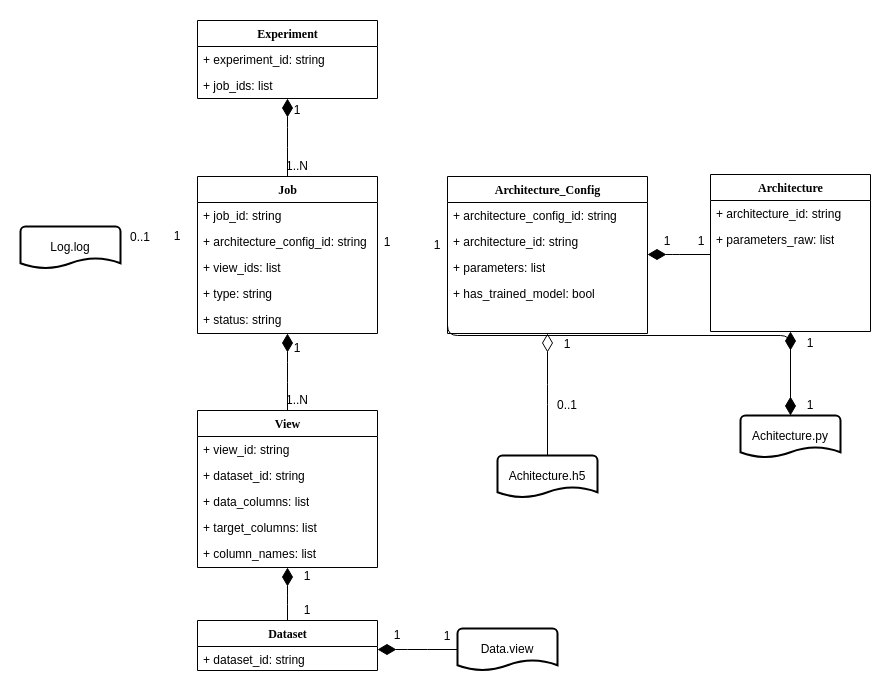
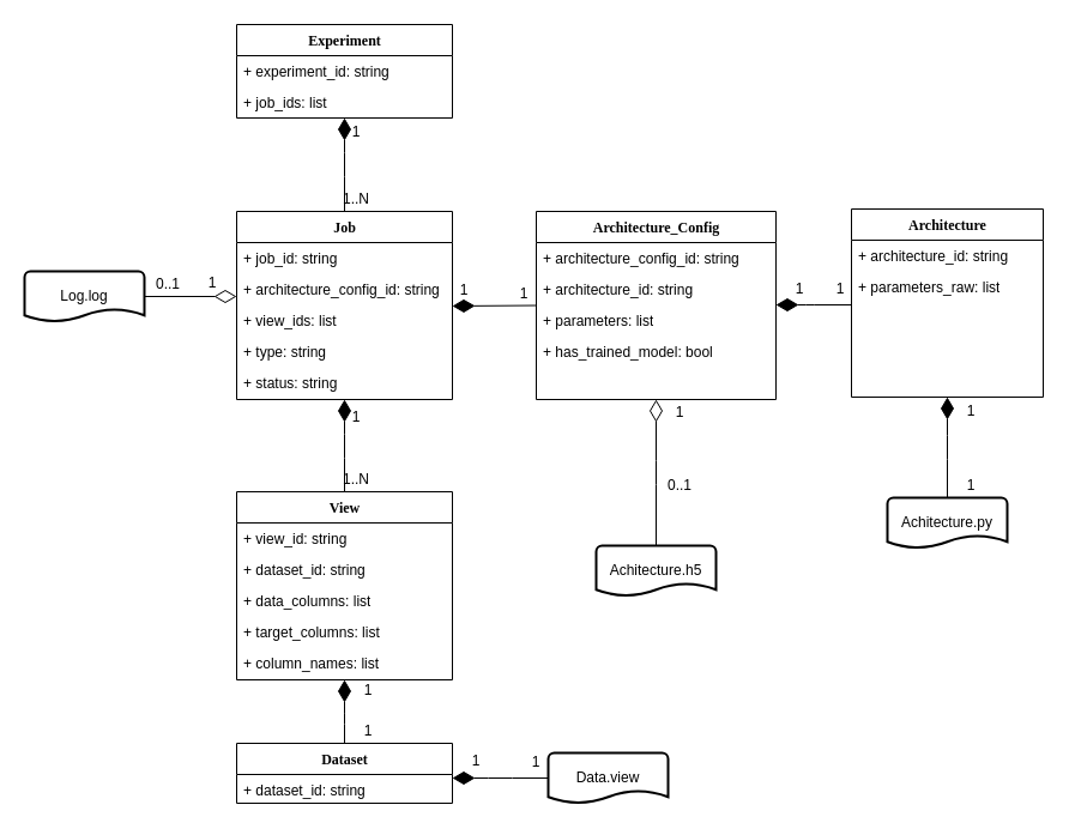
  <mxCell id="0" />
  <mxCell id="1" parent="0" />
  <mxCell id="2" value="Dataset" style="swimlane;html=1;fontStyle=1;align=center;verticalAlign=top;childLayout=stackLayout;horizontal=1;startSize=26;horizontalStack=0;resizeParent=1;resizeLast=0;collapsible=1;marginBottom=0;swimlaneFillColor=#ffffff;rounded=0;shadow=0;comic=0;labelBackgroundColor=none;strokeColor=#000000;strokeWidth=1;fillColor=#ffffff;fontFamily=Verdana;fontSize=12;fontColor=#000000;" parent="1" vertex="1"><mxGeometry x="197" y="620" width="180" height="50" as="geometry" /></mxCell>
  <mxCell id="3" value="+ dataset_id: string" style="text;html=1;strokeColor=none;fillColor=none;align=left;verticalAlign=top;spacingLeft=4;spacingRight=4;whiteSpace=wrap;overflow=hidden;rotatable=0;points=[[0,0.5],[1,0.5]];portConstraint=eastwest;" parent="2" vertex="1"><mxGeometry y="26" width="180" height="24" as="geometry" /></mxCell>
  <mxCell id="4" value="View" style="swimlane;html=1;fontStyle=1;align=center;verticalAlign=top;childLayout=stackLayout;horizontal=1;startSize=26;horizontalStack=0;resizeParent=1;resizeLast=0;collapsible=1;marginBottom=0;swimlaneFillColor=#ffffff;rounded=0;shadow=0;comic=0;labelBackgroundColor=none;strokeColor=#000000;strokeWidth=1;fillColor=#ffffff;fontFamily=Verdana;fontSize=12;fontColor=#000000;" parent="1" vertex="1"><mxGeometry x="197" y="410" width="180" height="157" as="geometry" /></mxCell>
  <mxCell id="5" value="+ view_id: string" style="text;html=1;strokeColor=none;fillColor=none;align=left;verticalAlign=top;spacingLeft=4;spacingRight=4;whiteSpace=wrap;overflow=hidden;rotatable=0;points=[[0,0.5],[1,0.5]];portConstraint=eastwest;" parent="4" vertex="1"><mxGeometry y="26" width="180" height="26" as="geometry" /></mxCell>
  <mxCell id="6" value="+ dataset_id: string" style="text;html=1;strokeColor=none;fillColor=none;align=left;verticalAlign=top;spacingLeft=4;spacingRight=4;whiteSpace=wrap;overflow=hidden;rotatable=0;points=[[0,0.5],[1,0.5]];portConstraint=eastwest;" parent="4" vertex="1"><mxGeometry y="52" width="180" height="26" as="geometry" /></mxCell>
  <mxCell id="7" value="+ data_columns: list" style="text;html=1;strokeColor=none;fillColor=none;align=left;verticalAlign=top;spacingLeft=4;spacingRight=4;whiteSpace=wrap;overflow=hidden;rotatable=0;points=[[0,0.5],[1,0.5]];portConstraint=eastwest;" parent="4" vertex="1"><mxGeometry y="78" width="180" height="26" as="geometry" /></mxCell>
  <mxCell id="8" value="+ target_columns: list" style="text;html=1;strokeColor=none;fillColor=none;align=left;verticalAlign=top;spacingLeft=4;spacingRight=4;whiteSpace=wrap;overflow=hidden;rotatable=0;points=[[0,0.5],[1,0.5]];portConstraint=eastwest;" parent="4" vertex="1"><mxGeometry y="104" width="180" height="26" as="geometry" /></mxCell>
  <mxCell id="9" value="+ column_names: list" style="text;html=1;strokeColor=none;fillColor=none;align=left;verticalAlign=top;spacingLeft=4;spacingRight=4;whiteSpace=wrap;overflow=hidden;rotatable=0;points=[[0,0.5],[1,0.5]];portConstraint=eastwest;" parent="4" vertex="1"><mxGeometry y="130" width="180" height="26" as="geometry" /></mxCell>
  <mxCell id="10" style="edgeStyle=elbowEdgeStyle;html=1;labelBackgroundColor=none;startFill=0;startSize=8;endArrow=diamondThin;endFill=1;endSize=16;fontFamily=Verdana;fontSize=12;elbow=vertical;" parent="1" source="2" target="4" edge="1"><mxGeometry relative="1" as="geometry"><mxPoint x="117" y="586.882" as="sourcePoint" /></mxGeometry></mxCell>
  <mxCell id="11" value="1" style="text;html=1;strokeColor=none;fillColor=none;align=center;verticalAlign=middle;whiteSpace=wrap;rounded=0;" parent="1" vertex="1"><mxGeometry x="287" y="600" width="40" height="20" as="geometry" /></mxCell>
  <mxCell id="12" value="1" style="text;html=1;strokeColor=none;fillColor=none;align=center;verticalAlign=middle;whiteSpace=wrap;rounded=0;" parent="1" vertex="1"><mxGeometry x="287" y="566" width="40" height="20" as="geometry" /></mxCell>
  <mxCell id="13" value="Job" style="swimlane;html=1;fontStyle=1;align=center;verticalAlign=top;childLayout=stackLayout;horizontal=1;startSize=26;horizontalStack=0;resizeParent=1;resizeLast=0;collapsible=1;marginBottom=0;swimlaneFillColor=#ffffff;rounded=0;shadow=0;comic=0;labelBackgroundColor=none;strokeColor=#000000;strokeWidth=1;fillColor=#ffffff;fontFamily=Verdana;fontSize=12;fontColor=#000000;" parent="1" vertex="1"><mxGeometry x="197" y="176" width="180" height="157" as="geometry" /></mxCell>
  <mxCell id="14" value="+ job_id: string" style="text;html=1;strokeColor=none;fillColor=none;align=left;verticalAlign=top;spacingLeft=4;spacingRight=4;whiteSpace=wrap;overflow=hidden;rotatable=0;points=[[0,0.5],[1,0.5]];portConstraint=eastwest;" parent="13" vertex="1"><mxGeometry y="26" width="180" height="26" as="geometry" /></mxCell>
  <mxCell id="15" value="+ architecture_config_id: string" style="text;html=1;strokeColor=none;fillColor=none;align=left;verticalAlign=top;spacingLeft=4;spacingRight=4;whiteSpace=wrap;overflow=hidden;rotatable=0;points=[[0,0.5],[1,0.5]];portConstraint=eastwest;" parent="13" vertex="1"><mxGeometry y="52" width="180" height="26" as="geometry" /></mxCell>
  <mxCell id="16" value="+ view_ids: list" style="text;html=1;strokeColor=none;fillColor=none;align=left;verticalAlign=top;spacingLeft=4;spacingRight=4;whiteSpace=wrap;overflow=hidden;rotatable=0;points=[[0,0.5],[1,0.5]];portConstraint=eastwest;" parent="13" vertex="1"><mxGeometry y="78" width="180" height="26" as="geometry" /></mxCell>
  <mxCell id="17" value="+ type: string" style="text;html=1;strokeColor=none;fillColor=none;align=left;verticalAlign=top;spacingLeft=4;spacingRight=4;whiteSpace=wrap;overflow=hidden;rotatable=0;points=[[0,0.5],[1,0.5]];portConstraint=eastwest;" parent="13" vertex="1"><mxGeometry y="104" width="180" height="26" as="geometry" /></mxCell>
  <mxCell id="18" value="+ status: string" style="text;html=1;strokeColor=none;fillColor=none;align=left;verticalAlign=top;spacingLeft=4;spacingRight=4;whiteSpace=wrap;overflow=hidden;rotatable=0;points=[[0,0.5],[1,0.5]];portConstraint=eastwest;" parent="13" vertex="1"><mxGeometry y="130" width="180" height="26" as="geometry" /></mxCell>
  <mxCell id="19" style="edgeStyle=elbowEdgeStyle;html=1;labelBackgroundColor=none;startFill=0;startSize=8;endArrow=diamondThin;endFill=1;endSize=16;fontFamily=Verdana;fontSize=12;elbow=vertical;exitX=0.5;exitY=0;exitDx=0;exitDy=0;entryX=0.5;entryY=1;entryDx=0;entryDy=0;" parent="1" source="4" target="13" edge="1"><mxGeometry relative="1" as="geometry"><mxPoint x="377" y="380" as="sourcePoint" /><mxPoint x="277" y="332" as="targetPoint" /></mxGeometry></mxCell>
  <mxCell id="20" value="Architecture_Config" style="swimlane;html=1;fontStyle=1;align=center;verticalAlign=top;childLayout=stackLayout;horizontal=1;startSize=26;horizontalStack=0;resizeParent=1;resizeLast=0;collapsible=1;marginBottom=0;swimlaneFillColor=#ffffff;rounded=0;shadow=0;comic=0;labelBackgroundColor=none;strokeColor=#000000;strokeWidth=1;fillColor=#ffffff;fontFamily=Verdana;fontSize=12;fontColor=#000000;" parent="1" vertex="1"><mxGeometry x="447" y="176" width="200" height="157" as="geometry" /></mxCell>
  <mxCell id="21" value="+ architecture_config_id: string" style="text;html=1;strokeColor=none;fillColor=none;align=left;verticalAlign=top;spacingLeft=4;spacingRight=4;whiteSpace=wrap;overflow=hidden;rotatable=0;points=[[0,0.5],[1,0.5]];portConstraint=eastwest;" parent="20" vertex="1"><mxGeometry y="26" width="200" height="26" as="geometry" /></mxCell>
  <mxCell id="22" value="+ architecture_id: string" style="text;html=1;strokeColor=none;fillColor=none;align=left;verticalAlign=top;spacingLeft=4;spacingRight=4;whiteSpace=wrap;overflow=hidden;rotatable=0;points=[[0,0.5],[1,0.5]];portConstraint=eastwest;" parent="20" vertex="1"><mxGeometry y="52" width="200" height="26" as="geometry" /></mxCell>
  <mxCell id="23" value="+ parameters: list" style="text;html=1;strokeColor=none;fillColor=none;align=left;verticalAlign=top;spacingLeft=4;spacingRight=4;whiteSpace=wrap;overflow=hidden;rotatable=0;points=[[0,0.5],[1,0.5]];portConstraint=eastwest;" parent="20" vertex="1"><mxGeometry y="78" width="200" height="26" as="geometry" /></mxCell>
  <mxCell id="24" value="+ has_trained_model: bool" style="text;html=1;strokeColor=none;fillColor=none;align=left;verticalAlign=top;spacingLeft=4;spacingRight=4;whiteSpace=wrap;overflow=hidden;rotatable=0;points=[[0,0.5],[1,0.5]];portConstraint=eastwest;" parent="20" vertex="1"><mxGeometry y="104" width="200" height="26" as="geometry" /></mxCell>
  <mxCell id="25" value="Experiment" style="swimlane;html=1;fontStyle=1;align=center;verticalAlign=top;childLayout=stackLayout;horizontal=1;startSize=26;horizontalStack=0;resizeParent=1;resizeLast=0;collapsible=1;marginBottom=0;swimlaneFillColor=#ffffff;rounded=0;shadow=0;comic=0;labelBackgroundColor=none;strokeColor=#000000;strokeWidth=1;fillColor=#ffffff;fontFamily=Verdana;fontSize=12;fontColor=#000000;" parent="1" vertex="1"><mxGeometry x="197" y="20" width="180" height="78" as="geometry" /></mxCell>
  <mxCell id="26" value="+ experiment_id: string" style="text;html=1;strokeColor=none;fillColor=none;align=left;verticalAlign=top;spacingLeft=4;spacingRight=4;whiteSpace=wrap;overflow=hidden;rotatable=0;points=[[0,0.5],[1,0.5]];portConstraint=eastwest;" parent="25" vertex="1"><mxGeometry y="26" width="180" height="26" as="geometry" /></mxCell>
  <mxCell id="27" value="+ job_ids: list" style="text;html=1;strokeColor=none;fillColor=none;align=left;verticalAlign=top;spacingLeft=4;spacingRight=4;whiteSpace=wrap;overflow=hidden;rotatable=0;points=[[0,0.5],[1,0.5]];portConstraint=eastwest;" parent="25" vertex="1"><mxGeometry y="52" width="180" height="26" as="geometry" /></mxCell>
- <mxCell id="28" style="edgeStyle=elbowEdgeStyle;html=1;labelBackgroundColor=none;startFill=0;startSize=8;endArrow=diamondThin;endFill=1;endSize=16;fontFamily=Verdana;fontSize=12;elbow=vertical;exitX=0;exitY=0.5;exitDx=0;exitDy=0;" parent="1" source="20" target="42" edge="1"><mxGeometry relative="1" as="geometry"><mxPoint x="417" y="300" as="sourcePoint" /><mxPoint x="287" y="429" as="targetPoint" /></mxGeometry></mxCell>
+ <mxCell id="28" style="edgeStyle=elbowEdgeStyle;html=1;labelBackgroundColor=none;startFill=0;startSize=8;endArrow=diamondThin;endFill=1;endSize=16;fontFamily=Verdana;fontSize=12;elbow=vertical;exitX=0;exitY=0.5;exitDx=0;exitDy=0;" parent="1" source="20" target="16" edge="1"><mxGeometry relative="1" as="geometry"><mxPoint x="417" y="300" as="sourcePoint" /><mxPoint x="287" y="429" as="targetPoint" /></mxGeometry></mxCell>
  <mxCell id="29" style="edgeStyle=elbowEdgeStyle;html=1;labelBackgroundColor=none;startFill=0;startSize=8;endArrow=diamondThin;endFill=1;endSize=16;fontFamily=Verdana;fontSize=12;elbow=vertical;entryX=0.5;entryY=1;entryDx=0;entryDy=0;exitX=0.5;exitY=0;exitDx=0;exitDy=0;" parent="1" source="13" target="25" edge="1"><mxGeometry relative="1" as="geometry"><mxPoint x="437" y="150" as="sourcePoint" /><mxPoint x="287" y="342" as="targetPoint" /></mxGeometry></mxCell>
  <mxCell id="30" value="1" style="text;html=1;strokeColor=none;fillColor=none;align=center;verticalAlign=middle;whiteSpace=wrap;rounded=0;" parent="1" vertex="1"><mxGeometry x="417" y="234.5" width="40" height="20" as="geometry" /></mxCell>
  <mxCell id="31" value="1" style="text;html=1;strokeColor=none;fillColor=none;align=center;verticalAlign=middle;whiteSpace=wrap;rounded=0;" parent="1" vertex="1"><mxGeometry x="277" y="100" width="40" height="20" as="geometry" /></mxCell>
  <mxCell id="32" value="1..N" style="text;html=1;strokeColor=none;fillColor=none;align=center;verticalAlign=middle;whiteSpace=wrap;rounded=0;" parent="1" vertex="1"><mxGeometry x="277" y="156" width="40" height="20" as="geometry" /></mxCell>
  <mxCell id="33" value="1" style="text;html=1;strokeColor=none;fillColor=none;align=center;verticalAlign=middle;whiteSpace=wrap;rounded=0;" parent="1" vertex="1"><mxGeometry x="277" y="338" width="40" height="20" as="geometry" /></mxCell>
  <mxCell id="34" value="1..N" style="text;html=1;strokeColor=none;fillColor=none;align=center;verticalAlign=middle;whiteSpace=wrap;rounded=0;" parent="1" vertex="1"><mxGeometry x="277" y="390" width="40" height="20" as="geometry" /></mxCell>
  <mxCell id="35" value="Architecture" style="swimlane;html=1;fontStyle=1;align=center;verticalAlign=top;childLayout=stackLayout;horizontal=1;startSize=26;horizontalStack=0;resizeParent=1;resizeLast=0;collapsible=1;marginBottom=0;swimlaneFillColor=#ffffff;rounded=0;shadow=0;comic=0;labelBackgroundColor=none;strokeColor=#000000;strokeWidth=1;fillColor=#ffffff;fontFamily=Verdana;fontSize=12;fontColor=#000000;" parent="1" vertex="1"><mxGeometry x="710" y="174" width="160" height="157" as="geometry" /></mxCell>
  <mxCell id="36" value="+ architecture_id: string" style="text;html=1;strokeColor=none;fillColor=none;align=left;verticalAlign=top;spacingLeft=4;spacingRight=4;whiteSpace=wrap;overflow=hidden;rotatable=0;points=[[0,0.5],[1,0.5]];portConstraint=eastwest;" parent="35" vertex="1"><mxGeometry y="26" width="160" height="26" as="geometry" /></mxCell>
  <mxCell id="37" value="+ parameters_raw: list" style="text;html=1;strokeColor=none;fillColor=none;align=left;verticalAlign=top;spacingLeft=4;spacingRight=4;whiteSpace=wrap;overflow=hidden;rotatable=0;points=[[0,0.5],[1,0.5]];portConstraint=eastwest;" parent="35" vertex="1"><mxGeometry y="52" width="160" height="26" as="geometry" /></mxCell>
  <mxCell id="38" style="edgeStyle=elbowEdgeStyle;html=1;labelBackgroundColor=none;startFill=0;startSize=8;endArrow=diamondThin;endFill=1;endSize=16;fontFamily=Verdana;fontSize=12;elbow=vertical;" parent="1" source="35" target="20" edge="1"><mxGeometry relative="1" as="geometry"><mxPoint x="737" y="253" as="sourcePoint" /><mxPoint x="667" y="253" as="targetPoint" /></mxGeometry></mxCell>
  <mxCell id="39" value="1" style="text;html=1;strokeColor=none;fillColor=none;align=center;verticalAlign=middle;whiteSpace=wrap;rounded=0;" parent="1" vertex="1"><mxGeometry x="367" y="232" width="40" height="20" as="geometry" /></mxCell>
  <mxCell id="40" value="1" style="text;html=1;strokeColor=none;fillColor=none;align=center;verticalAlign=middle;whiteSpace=wrap;rounded=0;" parent="1" vertex="1"><mxGeometry x="681" y="231" width="40" height="20" as="geometry" /></mxCell>
  <mxCell id="41" value="1" style="text;html=1;strokeColor=none;fillColor=none;align=center;verticalAlign=middle;whiteSpace=wrap;rounded=0;" parent="1" vertex="1"><mxGeometry x="647" y="231" width="40" height="20" as="geometry" /></mxCell>
  <mxCell id="42" value="Achitecture.py" style="strokeWidth=2;html=1;shape=mxgraph.flowchart.document2;whiteSpace=wrap;size=0.25;" parent="1" vertex="1"><mxGeometry x="740" y="415" width="100" height="42" as="geometry" /></mxCell>
  <mxCell id="43" style="edgeStyle=elbowEdgeStyle;html=1;labelBackgroundColor=none;startFill=0;startSize=8;endArrow=diamondThin;endFill=1;endSize=16;fontFamily=Verdana;fontSize=12;elbow=vertical;" parent="1" source="42" target="35" edge="1"><mxGeometry relative="1" as="geometry"><mxPoint x="1110" y="320" as="sourcePoint" /><mxPoint x="1000" y="320" as="targetPoint" /></mxGeometry></mxCell>
  <mxCell id="44" value="1" style="text;html=1;strokeColor=none;fillColor=none;align=center;verticalAlign=middle;whiteSpace=wrap;rounded=0;" parent="1" vertex="1"><mxGeometry x="790" y="333" width="40" height="20" as="geometry" /></mxCell>
  <mxCell id="45" value="1" style="text;html=1;strokeColor=none;fillColor=none;align=center;verticalAlign=middle;whiteSpace=wrap;rounded=0;" parent="1" vertex="1"><mxGeometry x="790" y="395" width="40" height="20" as="geometry" /></mxCell>
  <mxCell id="46" value="Achitecture.h5" style="strokeWidth=2;html=1;shape=mxgraph.flowchart.document2;whiteSpace=wrap;size=0.25;" parent="1" vertex="1"><mxGeometry x="497" y="455" width="100" height="42" as="geometry" /></mxCell>
  <mxCell id="47" style="edgeStyle=elbowEdgeStyle;html=1;labelBackgroundColor=none;startFill=0;startSize=8;endArrow=diamondThin;endFill=0;endSize=16;fontFamily=Verdana;fontSize=12;elbow=vertical;" parent="1" source="46" target="20" edge="1"><mxGeometry relative="1" as="geometry"><mxPoint x="647" y="370" as="sourcePoint" /><mxPoint x="587" y="370" as="targetPoint" /></mxGeometry></mxCell>
  <mxCell id="48" value="1" style="text;html=1;strokeColor=none;fillColor=none;align=center;verticalAlign=middle;whiteSpace=wrap;rounded=0;" parent="1" vertex="1"><mxGeometry x="547" y="334" width="40" height="20" as="geometry" /></mxCell>
  <mxCell id="49" value="0..1" style="text;html=1;strokeColor=none;fillColor=none;align=center;verticalAlign=middle;whiteSpace=wrap;rounded=0;" parent="1" vertex="1"><mxGeometry x="547" y="395" width="40" height="20" as="geometry" /></mxCell>
  <mxCell id="50" value="Log.log" style="strokeWidth=2;html=1;shape=mxgraph.flowchart.document2;whiteSpace=wrap;size=0.25;" parent="1" vertex="1"><mxGeometry x="20" y="226" width="100" height="42" as="geometry" /></mxCell>
+ <mxCell id="51" style="edgeStyle=elbowEdgeStyle;html=1;labelBackgroundColor=none;startFill=0;startSize=8;endArrow=diamondThin;endFill=0;endSize=16;fontFamily=Verdana;fontSize=12;elbow=vertical;" parent="1" source="50" target="13" edge="1"><mxGeometry relative="1" as="geometry"><mxPoint x="557" y="425" as="sourcePoint" /><mxPoint x="557" y="343" as="targetPoint" /></mxGeometry></mxCell>
  <mxCell id="52" value="0..1" style="text;html=1;strokeColor=none;fillColor=none;align=center;verticalAlign=middle;whiteSpace=wrap;rounded=0;" parent="1" vertex="1"><mxGeometry x="120" y="227" width="40" height="20" as="geometry" /></mxCell>
  <mxCell id="53" value="1" style="text;html=1;strokeColor=none;fillColor=none;align=center;verticalAlign=middle;whiteSpace=wrap;rounded=0;" parent="1" vertex="1"><mxGeometry x="157" y="226" width="40" height="20" as="geometry" /></mxCell>
  <mxCell id="54" value="Data.view" style="strokeWidth=2;html=1;shape=mxgraph.flowchart.document2;whiteSpace=wrap;size=0.25;" parent="1" vertex="1"><mxGeometry x="457" y="628" width="100" height="42" as="geometry" /></mxCell>
  <mxCell id="55" style="edgeStyle=elbowEdgeStyle;html=1;labelBackgroundColor=none;startFill=0;startSize=8;endArrow=diamondThin;endFill=1;endSize=16;fontFamily=Verdana;fontSize=12;elbow=vertical;" parent="1" source="54" target="2" edge="1"><mxGeometry relative="1" as="geometry"><mxPoint x="507" y="699" as="sourcePoint" /><mxPoint x="397" y="699" as="targetPoint" /></mxGeometry></mxCell>
  <mxCell id="56" value="1" style="text;html=1;strokeColor=none;fillColor=none;align=center;verticalAlign=middle;whiteSpace=wrap;rounded=0;" parent="1" vertex="1"><mxGeometry x="377" y="625" width="40" height="20" as="geometry" /></mxCell>
  <mxCell id="57" value="1" style="text;html=1;strokeColor=none;fillColor=none;align=center;verticalAlign=middle;whiteSpace=wrap;rounded=0;" parent="1" vertex="1"><mxGeometry x="427" y="626" width="40" height="20" as="geometry" /></mxCell>
